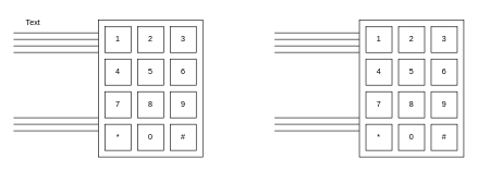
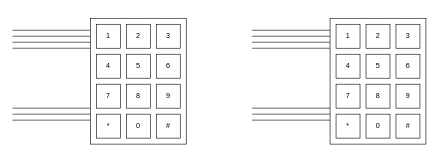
  <mxCell id="0" />
  <mxCell id="1" parent="0" />
  <mxCell id="2" value="" style="rounded=0;whiteSpace=wrap;html=1;" vertex="1" parent="1"><mxGeometry x="150" y="30" width="160" height="210" as="geometry" /></mxCell>
  <mxCell id="3" value="1" style="whiteSpace=wrap;html=1;aspect=fixed;" vertex="1" parent="1"><mxGeometry x="160" y="40" width="40" height="40" as="geometry" /></mxCell>
  <mxCell id="4" value="2" style="whiteSpace=wrap;html=1;aspect=fixed;" vertex="1" parent="1"><mxGeometry x="210" y="40" width="40" height="40" as="geometry" /></mxCell>
  <mxCell id="5" value="3" style="whiteSpace=wrap;html=1;aspect=fixed;" vertex="1" parent="1"><mxGeometry x="260" y="40" width="40" height="40" as="geometry" /></mxCell>
  <mxCell id="6" value="4" style="whiteSpace=wrap;html=1;aspect=fixed;" vertex="1" parent="1"><mxGeometry x="160" y="90" width="40" height="40" as="geometry" /></mxCell>
  <mxCell id="7" value="5" style="whiteSpace=wrap;html=1;aspect=fixed;" vertex="1" parent="1"><mxGeometry x="210" y="90" width="40" height="40" as="geometry" /></mxCell>
  <mxCell id="8" value="6" style="whiteSpace=wrap;html=1;aspect=fixed;" vertex="1" parent="1"><mxGeometry x="260" y="90" width="40" height="40" as="geometry" /></mxCell>
  <mxCell id="9" value="7" style="whiteSpace=wrap;html=1;aspect=fixed;" vertex="1" parent="1"><mxGeometry x="160" y="140" width="40" height="40" as="geometry" /></mxCell>
  <mxCell id="10" value="8" style="whiteSpace=wrap;html=1;aspect=fixed;" vertex="1" parent="1"><mxGeometry x="210" y="140" width="40" height="40" as="geometry" /></mxCell>
  <mxCell id="11" value="9" style="whiteSpace=wrap;html=1;aspect=fixed;" vertex="1" parent="1"><mxGeometry x="260" y="140" width="40" height="40" as="geometry" /></mxCell>
  <mxCell id="12" value="*" style="whiteSpace=wrap;html=1;aspect=fixed;" vertex="1" parent="1"><mxGeometry x="160" y="190" width="40" height="40" as="geometry" /></mxCell>
  <mxCell id="13" value="0" style="whiteSpace=wrap;html=1;aspect=fixed;" vertex="1" parent="1"><mxGeometry x="210" y="190" width="40" height="40" as="geometry" /></mxCell>
  <mxCell id="14" value="#" style="whiteSpace=wrap;html=1;aspect=fixed;" vertex="1" parent="1"><mxGeometry x="260" y="190" width="40" height="40" as="geometry" /></mxCell>
  <mxCell id="15" value="" style="rounded=0;whiteSpace=wrap;html=1;" vertex="1" parent="1"><mxGeometry x="550" y="30" width="160" height="210" as="geometry" /></mxCell>
  <mxCell id="16" value="1" style="whiteSpace=wrap;html=1;aspect=fixed;" vertex="1" parent="1"><mxGeometry x="560" y="40" width="40" height="40" as="geometry" /></mxCell>
  <mxCell id="17" value="2" style="whiteSpace=wrap;html=1;aspect=fixed;" vertex="1" parent="1"><mxGeometry x="610" y="40" width="40" height="40" as="geometry" /></mxCell>
  <mxCell id="18" value="3" style="whiteSpace=wrap;html=1;aspect=fixed;" vertex="1" parent="1"><mxGeometry x="660" y="40" width="40" height="40" as="geometry" /></mxCell>
  <mxCell id="19" value="4" style="whiteSpace=wrap;html=1;aspect=fixed;" vertex="1" parent="1"><mxGeometry x="560" y="90" width="40" height="40" as="geometry" /></mxCell>
  <mxCell id="20" value="5" style="whiteSpace=wrap;html=1;aspect=fixed;" vertex="1" parent="1"><mxGeometry x="610" y="90" width="40" height="40" as="geometry" /></mxCell>
  <mxCell id="21" value="6" style="whiteSpace=wrap;html=1;aspect=fixed;" vertex="1" parent="1"><mxGeometry x="660" y="90" width="40" height="40" as="geometry" /></mxCell>
  <mxCell id="22" value="7" style="whiteSpace=wrap;html=1;aspect=fixed;" vertex="1" parent="1"><mxGeometry x="560" y="140" width="40" height="40" as="geometry" /></mxCell>
  <mxCell id="23" value="8" style="whiteSpace=wrap;html=1;aspect=fixed;" vertex="1" parent="1"><mxGeometry x="610" y="140" width="40" height="40" as="geometry" /></mxCell>
  <mxCell id="24" value="9" style="whiteSpace=wrap;html=1;aspect=fixed;" vertex="1" parent="1"><mxGeometry x="660" y="140" width="40" height="40" as="geometry" /></mxCell>
  <mxCell id="25" value="*" style="whiteSpace=wrap;html=1;aspect=fixed;" vertex="1" parent="1"><mxGeometry x="560" y="190" width="40" height="40" as="geometry" /></mxCell>
  <mxCell id="26" value="0" style="whiteSpace=wrap;html=1;aspect=fixed;" vertex="1" parent="1"><mxGeometry x="610" y="190" width="40" height="40" as="geometry" /></mxCell>
  <mxCell id="27" value="#" style="whiteSpace=wrap;html=1;aspect=fixed;" vertex="1" parent="1"><mxGeometry x="660" y="190" width="40" height="40" as="geometry" /></mxCell>
  <mxCell id="28" value="" style="verticalLabelPosition=bottom;shadow=0;dashed=0;align=center;html=1;verticalAlign=top;shape=mxgraph.electrical.transmission.4_line_bus;" vertex="1" parent="1"><mxGeometry x="20" y="50" width="130" height="30" as="geometry" /></mxCell>
  <mxCell id="29" value="" style="verticalLabelPosition=bottom;shadow=0;dashed=0;align=center;html=1;verticalAlign=top;shape=mxgraph.electrical.transmission.4_line_bus;" vertex="1" parent="1"><mxGeometry x="420" y="50" width="130" height="30" as="geometry" /></mxCell>
  <mxCell id="30" value="" style="verticalLabelPosition=bottom;shadow=0;dashed=0;align=center;html=1;verticalAlign=top;shape=mxgraph.electrical.transmission.3_line_bus;" vertex="1" parent="1"><mxGeometry x="20" y="180" width="130" height="20" as="geometry" /></mxCell>
  <mxCell id="31" value="" style="verticalLabelPosition=bottom;shadow=0;dashed=0;align=center;html=1;verticalAlign=top;shape=mxgraph.electrical.transmission.3_line_bus;" vertex="1" parent="1"><mxGeometry x="420" y="180" width="130" height="20" as="geometry" /></mxCell>
- <mxCell id="32" value="Text" style="text;html=1;strokeColor=none;fillColor=none;align=center;verticalAlign=middle;whiteSpace=wrap;rounded=0;" vertex="1" parent="1"><mxGeometry x="20" y="20" width="60" height="30" as="geometry" /></mxCell>
